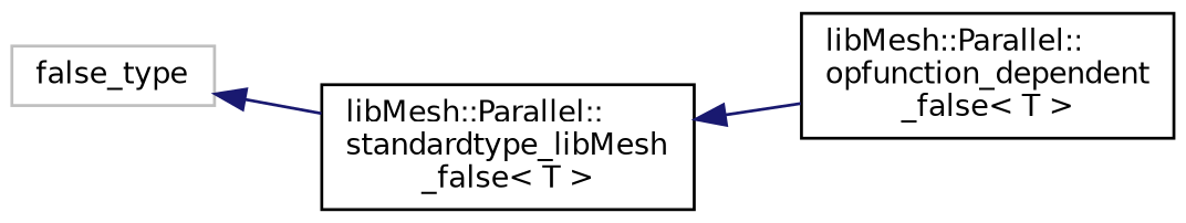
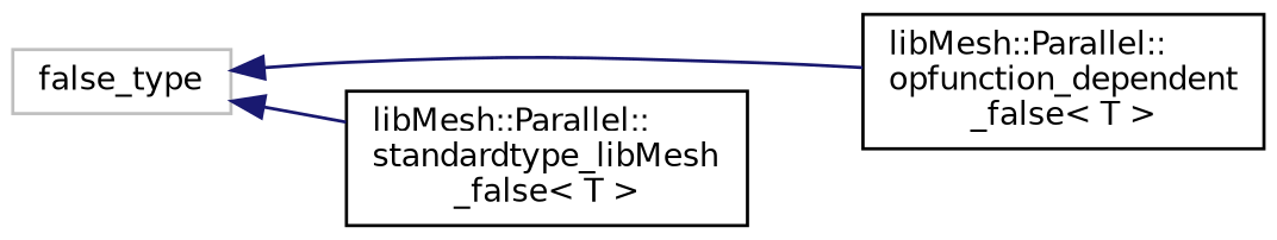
  digraph {
    rankdir=LR
    node [color=black fillcolor=white fontname=Helvetica fontsize=10 shape=record style=filled]
    edge [color=midnightblue dir=back fontname=Helvetica fontsize=10 labelfontname=Helvetica labelfontsize=10 style=solid]
    n1 [color=grey75 height=0.2 label=false_type width=0.4]
    n2 [height=0.2 label="libMesh::Parallel::\lopfunction_dependent\l_false\< T \>" width=0.4]
    n3 [height=0.2 label="libMesh::Parallel::\lstandardtype_libMesh\l_false\< T \>" width=0.4]
-   n3 -> n2
+   n1 -> n2
    n1 -> n3
  }
